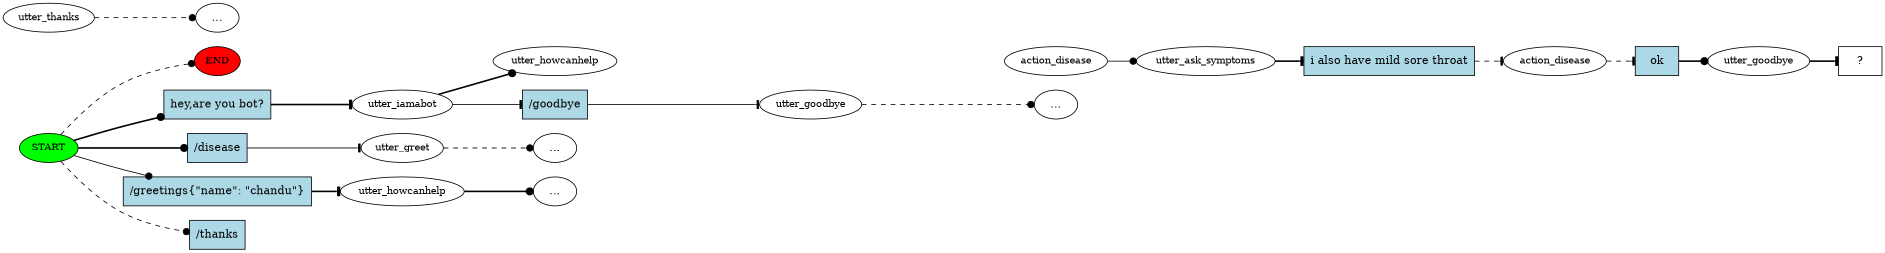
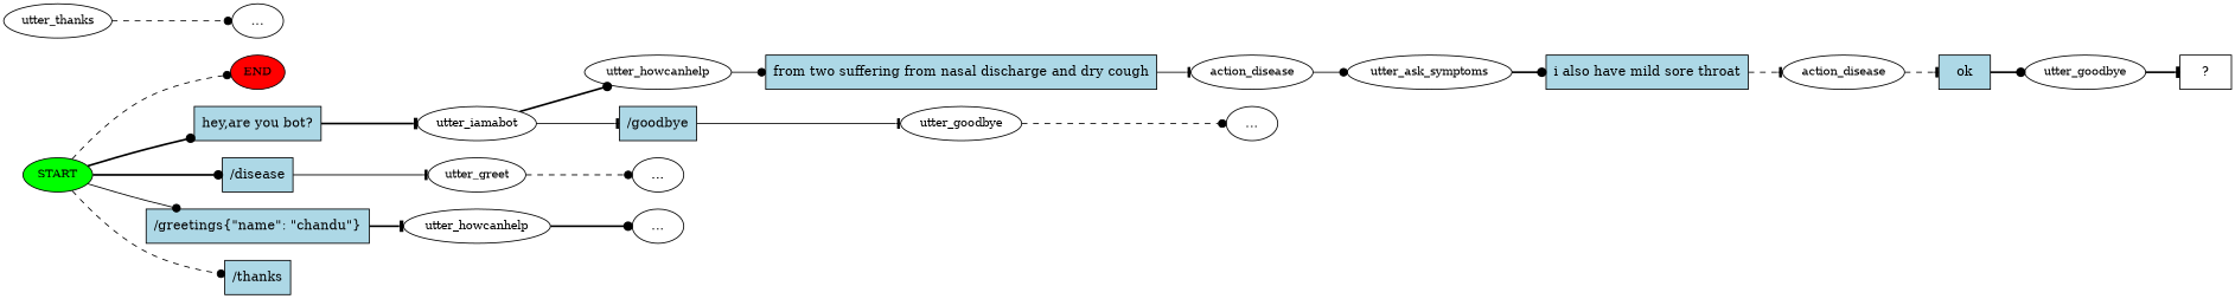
  digraph {
    rankdir=LR
    edge [arrowhead=dot style=bold]
    n1 [fillcolor=green fontsize=12 label=START style=filled]
    n2 [fillcolor=red fontsize=12 label=END style=filled]
    n3 [fillcolor=lightblue label="hey,are you bot?" shape=rect style=filled]
    n4 [fillcolor=lightblue label="/disease" shape=rect style=filled]
    n5 [fillcolor=lightblue label="/greetings{\"name\": \"chandu\"}" shape=rect style=filled]
    n6 [fillcolor=lightblue label="/thanks" shape=rect style=filled]
    n7 [fontsize=12 label=utter_iamabot]
    n8 [fontsize=12 label=utter_greet]
    n9 [fontsize=12 label=utter_howcanhelp]
    n10 [fontsize=12 label=utter_howcanhelp]
    n11 [fillcolor=lightblue label="/goodbye" shape=rect style=filled]
+   n12 [fillcolor=lightblue label="from two suffering from nasal discharge and dry cough" shape=rect style=filled]
    n13 [fontsize=12 label=utter_goodbye]
    n14 [label="..."]
    n15 [label="..."]
    n16 [label="..."]
    n17 [fontsize=12 label=utter_thanks]
    n18 [label="..."]
    n19 [fontsize=12 label=action_disease]
    n20 [fontsize=12 label=utter_ask_symptoms]
    n21 [fillcolor=lightblue label="i also have mild sore throat" shape=rect style=filled]
    n22 [fontsize=12 label=action_disease]
    n23 [fillcolor=lightblue label=ok shape=rect style=filled]
    n24 [fontsize=12 label=utter_goodbye]
    n25 [label="  ?  " shape=rect]
    n1 -> n2 [style=dashed]
    n1 -> n3
    n1 -> n4
    n1 -> n5 [style=solid]
    n1 -> n6 [style=dashed]
    n3 -> n7 [arrowhead=tee]
    n4 -> n8 [arrowhead=tee style=solid]
    n5 -> n9 [arrowhead=tee]
    n7 -> n10
    n7 -> n11 [arrowhead=tee style=solid]
    n8 -> n15 [style=dashed]
    n9 -> n16
+   n10 -> n12 [style=solid]
    n11 -> n13 [arrowhead=tee style=solid]
+   n12 -> n19 [arrowhead=tee style=solid]
    n13 -> n14 [style=dashed]
    n17 -> n18 [style=dashed]
    n19 -> n20 [style=solid]
-   n20 -> n21 [arrowhead=tee]
+   n20 -> n21
    n21 -> n22 [arrowhead=tee style=dashed]
    n22 -> n23 [arrowhead=tee style=dashed]
    n23 -> n24
    n24 -> n25 [arrowhead=tee]
  }
